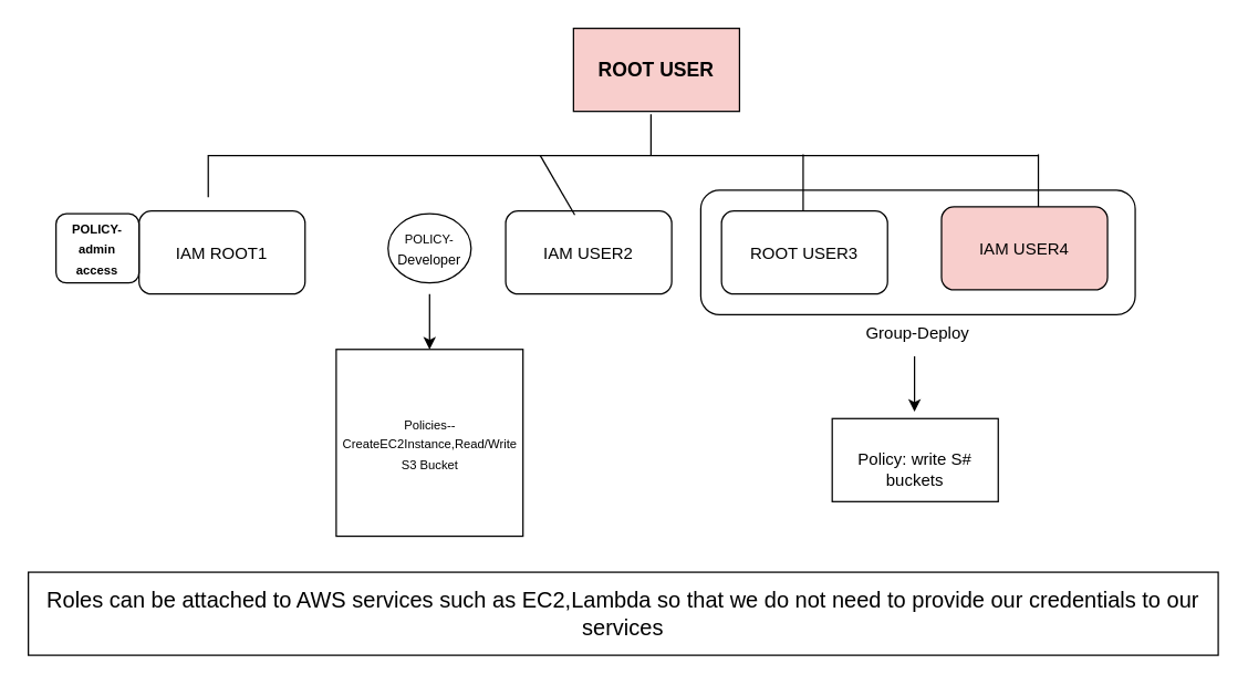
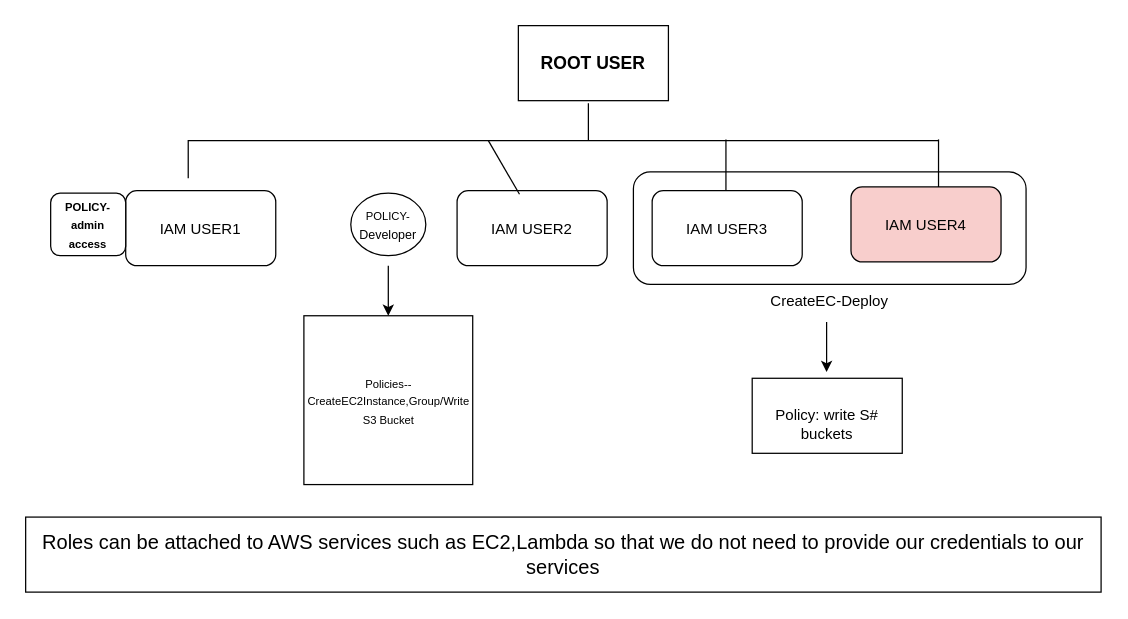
  <mxCell id="0" />
  <mxCell id="1" parent="0" />
- <mxCell id="2" value="Group-Deploy" style="rounded=1;whiteSpace=wrap;html=1;labelPosition=center;verticalLabelPosition=bottom;align=center;verticalAlign=top;" vertex="1" parent="1"><mxGeometry x="506" y="137" width="314" height="90" as="geometry" /></mxCell>
- <mxCell id="3" value="&lt;h3&gt;ROOT USER&lt;/h3&gt;" style="rounded=0;whiteSpace=wrap;html=1;fillColor=#f8cecc;" vertex="1" parent="1"><mxGeometry x="414" y="20" width="120" height="60" as="geometry" /></mxCell>
- <mxCell id="4" value="IAM ROOT1" style="rounded=1;whiteSpace=wrap;html=1;spacingTop=1;fontStyle=0" vertex="1" parent="1"><mxGeometry x="100" y="152" width="120" height="60" as="geometry" /></mxCell>
+ <mxCell id="2" value="CreateEC-Deploy" style="rounded=1;whiteSpace=wrap;html=1;labelPosition=center;verticalLabelPosition=bottom;align=center;verticalAlign=top;" vertex="1" parent="1"><mxGeometry x="506" y="137" width="314" height="90" as="geometry" /></mxCell>
+ <mxCell id="3" value="&lt;h3&gt;ROOT USER&lt;/h3&gt;" style="rounded=0;whiteSpace=wrap;html=1;" vertex="1" parent="1"><mxGeometry x="414" y="20" width="120" height="60" as="geometry" /></mxCell>
+ <mxCell id="4" value="IAM USER1" style="rounded=1;whiteSpace=wrap;html=1;spacingTop=1;fontStyle=0" vertex="1" parent="1"><mxGeometry x="100" y="152" width="120" height="60" as="geometry" /></mxCell>
  <mxCell id="5" value="IAM USER2" style="rounded=1;whiteSpace=wrap;html=1;spacingTop=1;fontStyle=0" vertex="1" parent="1"><mxGeometry x="365" y="152" width="120" height="60" as="geometry" /></mxCell>
- <mxCell id="6" value="ROOT USER3" style="rounded=1;whiteSpace=wrap;html=1;spacingTop=1;fontStyle=0" vertex="1" parent="1"><mxGeometry x="521" y="152" width="120" height="60" as="geometry" /></mxCell>
+ <mxCell id="6" value="IAM USER3" style="rounded=1;whiteSpace=wrap;html=1;spacingTop=1;fontStyle=0" vertex="1" parent="1"><mxGeometry x="521" y="152" width="120" height="60" as="geometry" /></mxCell>
  <mxCell id="7" value="" style="endArrow=none;html=1;rounded=0;" edge="1" parent="1"><mxGeometry width="50" height="50" relative="1" as="geometry"><mxPoint x="470" y="82" as="sourcePoint" /><mxPoint x="150" y="142" as="targetPoint" /><Array as="points"><mxPoint x="470" y="112" /><mxPoint x="750" y="112" /><mxPoint x="150" y="112" /></Array></mxGeometry></mxCell>
  <mxCell id="8" value="" style="endArrow=none;html=1;rounded=0;entryX=0.416;entryY=0.047;entryDx=0;entryDy=0;entryPerimeter=0;" edge="1" parent="1" target="5"><mxGeometry width="50" height="50" relative="1" as="geometry"><mxPoint x="390" y="112" as="sourcePoint" /><mxPoint x="390" y="32" as="targetPoint" /></mxGeometry></mxCell>
  <mxCell id="9" value="" style="endArrow=none;html=1;rounded=0;" edge="1" parent="1"><mxGeometry width="50" height="50" relative="1" as="geometry"><mxPoint x="750" y="111" as="sourcePoint" /><mxPoint x="750" y="152" as="targetPoint" /></mxGeometry></mxCell>
  <mxCell id="10" value="&lt;font style=&quot;font-size: 9px;&quot;&gt;POLICY-admin access&lt;/font&gt;" style="whiteSpace=wrap;html=1;fontStyle=1;rounded=1;" vertex="1" parent="1"><mxGeometry x="40" y="154" width="60" height="50" as="geometry" /></mxCell>
  <mxCell id="11" value="&lt;font style=&quot;font-size: 9px;&quot;&gt;POLICY-&lt;/font&gt;&lt;div&gt;&lt;font size=&quot;1&quot;&gt;Developer&lt;/font&gt;&lt;/div&gt;" style="ellipse;whiteSpace=wrap;html=1;" vertex="1" parent="1"><mxGeometry x="280" y="154" width="60" height="50" as="geometry" /></mxCell>
- <mxCell id="12" value="&lt;font style=&quot;font-size: 9px;&quot;&gt;Policies--&lt;br&gt;CreateEC2Instance,Read/Write S3 Bucket&lt;/font&gt;" style="whiteSpace=wrap;html=1;aspect=fixed;" vertex="1" parent="1"><mxGeometry x="242.5" y="252" width="135" height="135" as="geometry" /></mxCell>
+ <mxCell id="12" value="&lt;font style=&quot;font-size: 9px;&quot;&gt;Policies--&lt;br&gt;CreateEC2Instance,Group/Write S3 Bucket&lt;/font&gt;" style="whiteSpace=wrap;html=1;aspect=fixed;" vertex="1" parent="1"><mxGeometry x="242.5" y="252" width="135" height="135" as="geometry" /></mxCell>
  <mxCell id="13" value="" style="endArrow=classic;html=1;rounded=0;entryX=0.5;entryY=0;entryDx=0;entryDy=0;" edge="1" parent="1" target="12"><mxGeometry width="50" height="50" relative="1" as="geometry"><mxPoint x="310" y="212" as="sourcePoint" /><mxPoint x="390" y="232" as="targetPoint" /></mxGeometry></mxCell>
  <mxCell id="14" value="&lt;br&gt;&lt;div&gt;Policy: write S# buckets&lt;/div&gt;" style="rounded=0;whiteSpace=wrap;html=1;" vertex="1" parent="1"><mxGeometry x="601" y="302" width="120" height="60" as="geometry" /></mxCell>
  <mxCell id="15" value="" style="endArrow=classic;html=1;rounded=0;entryX=0.5;entryY=0;entryDx=0;entryDy=0;" edge="1" parent="1"><mxGeometry width="50" height="50" relative="1" as="geometry"><mxPoint x="660.5" y="257" as="sourcePoint" /><mxPoint x="660.5" y="297" as="targetPoint" /></mxGeometry></mxCell>
  <mxCell id="16" value="" style="endArrow=none;html=1;rounded=0;" edge="1" parent="1"><mxGeometry width="50" height="50" relative="1" as="geometry"><mxPoint x="580" y="111" as="sourcePoint" /><mxPoint x="580" y="152" as="targetPoint" /></mxGeometry></mxCell>
  <mxCell id="17" value="IAM USER4" style="rounded=1;whiteSpace=wrap;html=1;spacingTop=1;fontStyle=0;fillColor=#f8cecc;" vertex="1" parent="1"><mxGeometry x="680" y="149" width="120" height="60" as="geometry" /></mxCell>
  <mxCell id="18" value="&lt;font style=&quot;font-size: 16px;&quot;&gt;Roles can be attached to AWS services such as EC2,Lambda so that we do not need to provide our credentials to our services&lt;/font&gt;" style="rounded=0;whiteSpace=wrap;html=1;" vertex="1" parent="1"><mxGeometry x="20" y="413" width="860" height="60" as="geometry" /></mxCell>
